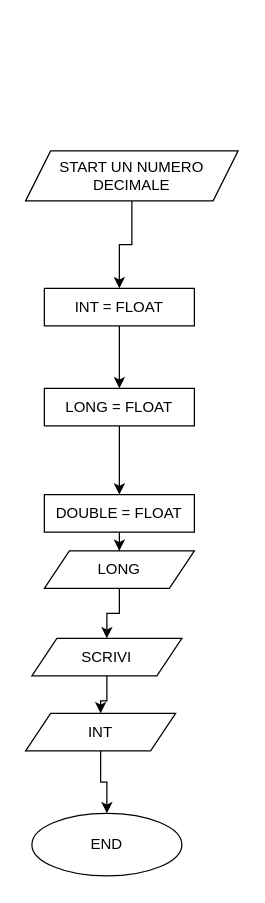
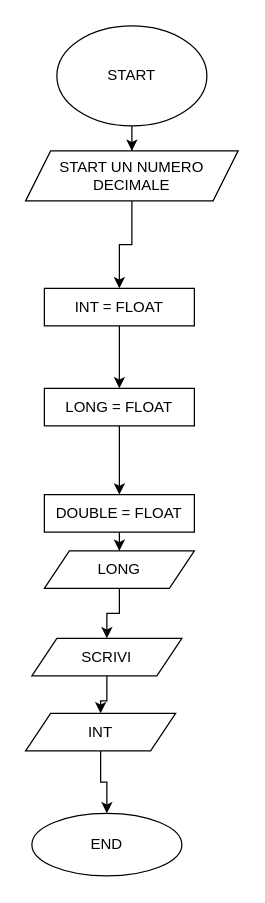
  <mxCell id="0" />
  <mxCell id="1" parent="0" />
+ <mxCell id="2" style="edgeStyle=orthogonalEdgeStyle;rounded=0;orthogonalLoop=1;jettySize=auto;html=1;entryX=0.5;entryY=0;entryDx=0;entryDy=0;" edge="1" parent="1" source="3" target="5"><mxGeometry relative="1" as="geometry" /></mxCell>
+ <mxCell id="3" value="START" style="ellipse;whiteSpace=wrap;html=1;" vertex="1" parent="1"><mxGeometry x="45" y="20" width="120" height="80" as="geometry" /></mxCell>
  <mxCell id="4" value="" style="edgeStyle=orthogonalEdgeStyle;rounded=0;orthogonalLoop=1;jettySize=auto;html=1;" edge="1" parent="1" source="5" target="7"><mxGeometry relative="1" as="geometry" /></mxCell>
  <mxCell id="5" value="&lt;div&gt;START UN NUMERO&lt;/div&gt;&lt;div&gt;DECIMALE&lt;br&gt;&lt;/div&gt;" style="shape=parallelogram;perimeter=parallelogramPerimeter;whiteSpace=wrap;html=1;fixedSize=1;" vertex="1" parent="1"><mxGeometry x="20" y="120" width="170" height="40" as="geometry" /></mxCell>
  <mxCell id="6" style="edgeStyle=orthogonalEdgeStyle;rounded=0;orthogonalLoop=1;jettySize=auto;html=1;entryX=0.5;entryY=0;entryDx=0;entryDy=0;" edge="1" parent="1" source="7" target="9"><mxGeometry relative="1" as="geometry" /></mxCell>
  <mxCell id="7" value="INT = FLOAT" style="rounded=0;whiteSpace=wrap;html=1;" vertex="1" parent="1"><mxGeometry x="35" y="230" width="120" height="30" as="geometry" /></mxCell>
  <mxCell id="8" style="edgeStyle=orthogonalEdgeStyle;rounded=0;orthogonalLoop=1;jettySize=auto;html=1;" edge="1" parent="1" source="9" target="11"><mxGeometry relative="1" as="geometry" /></mxCell>
  <mxCell id="9" value="LONG = FLOAT" style="rounded=0;whiteSpace=wrap;html=1;" vertex="1" parent="1"><mxGeometry x="35" y="310" width="120" height="30" as="geometry" /></mxCell>
  <mxCell id="10" style="edgeStyle=orthogonalEdgeStyle;rounded=0;orthogonalLoop=1;jettySize=auto;html=1;" edge="1" parent="1" source="11" target="17"><mxGeometry relative="1" as="geometry" /></mxCell>
  <mxCell id="11" value="DOUBLE = FLOAT" style="rounded=0;whiteSpace=wrap;html=1;" vertex="1" parent="1"><mxGeometry x="35" y="395" width="120" height="30" as="geometry" /></mxCell>
  <mxCell id="12" style="edgeStyle=orthogonalEdgeStyle;rounded=0;orthogonalLoop=1;jettySize=auto;html=1;entryX=0.5;entryY=0;entryDx=0;entryDy=0;" edge="1" parent="1" source="13" target="15"><mxGeometry relative="1" as="geometry" /></mxCell>
  <mxCell id="13" value="SCRIVI" style="shape=parallelogram;perimeter=parallelogramPerimeter;whiteSpace=wrap;html=1;fixedSize=1;" vertex="1" parent="1"><mxGeometry x="25" y="510" width="120" height="30" as="geometry" /></mxCell>
  <mxCell id="14" style="edgeStyle=orthogonalEdgeStyle;rounded=0;orthogonalLoop=1;jettySize=auto;html=1;entryX=0.5;entryY=0;entryDx=0;entryDy=0;" edge="1" parent="1" source="15" target="19"><mxGeometry relative="1" as="geometry" /></mxCell>
  <mxCell id="15" value="INT" style="shape=parallelogram;perimeter=parallelogramPerimeter;whiteSpace=wrap;html=1;fixedSize=1;" vertex="1" parent="1"><mxGeometry x="20" y="570" width="120" height="30" as="geometry" /></mxCell>
  <mxCell id="16" style="edgeStyle=orthogonalEdgeStyle;rounded=0;orthogonalLoop=1;jettySize=auto;html=1;" edge="1" parent="1" source="17" target="13"><mxGeometry relative="1" as="geometry" /></mxCell>
  <mxCell id="17" value="LONG" style="shape=parallelogram;perimeter=parallelogramPerimeter;whiteSpace=wrap;html=1;fixedSize=1;" vertex="1" parent="1"><mxGeometry x="35" y="440" width="120" height="30" as="geometry" /></mxCell>
  <mxCell id="18" style="edgeStyle=orthogonalEdgeStyle;rounded=0;orthogonalLoop=1;jettySize=auto;html=1;exitX=0.5;exitY=1;exitDx=0;exitDy=0;" edge="1" parent="1" source="15" target="15"><mxGeometry relative="1" as="geometry" /></mxCell>
  <mxCell id="19" value="END" style="ellipse;whiteSpace=wrap;html=1;" vertex="1" parent="1"><mxGeometry x="25" y="650" width="120" height="50" as="geometry" /></mxCell>
